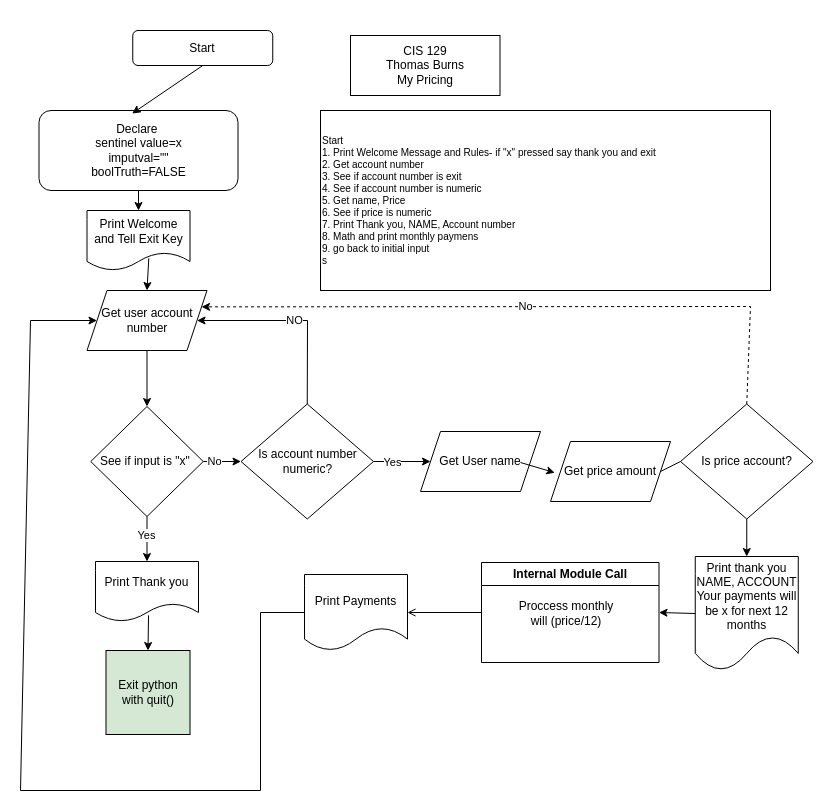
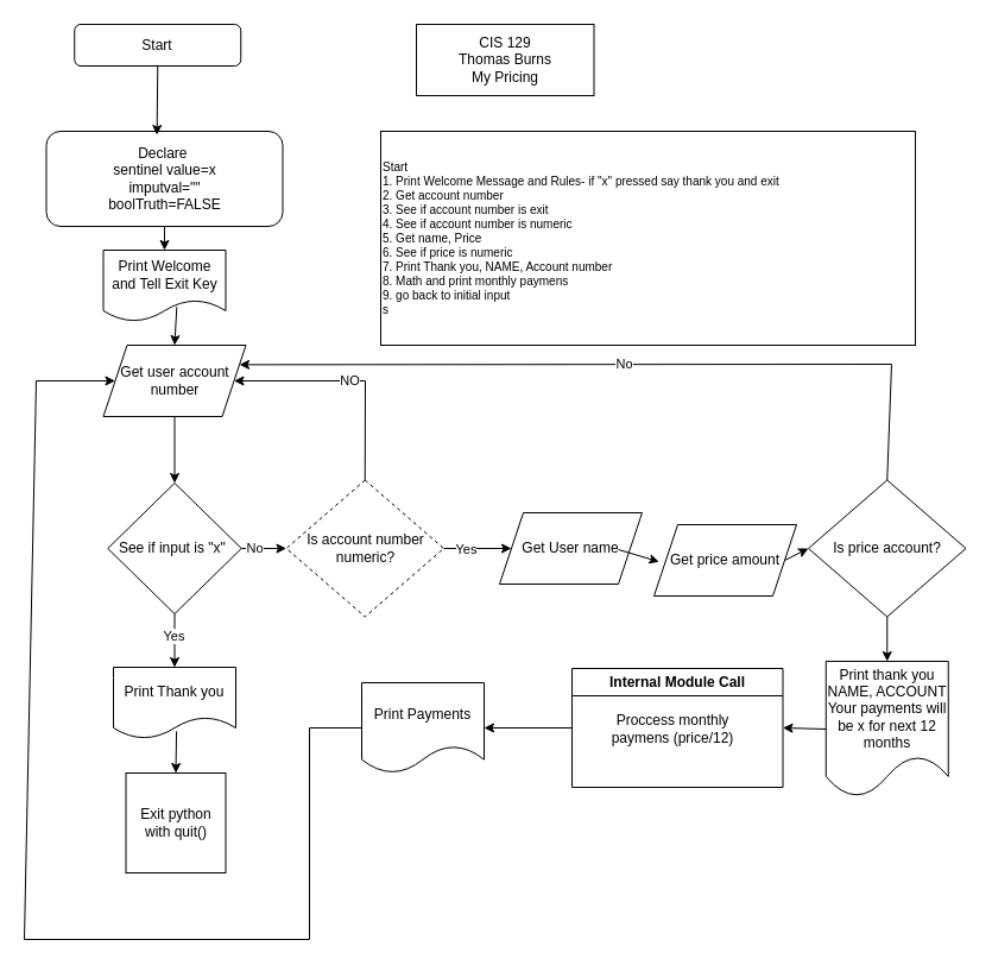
  <mxCell id="0" />
  <mxCell id="1" parent="0" />
- <mxCell id="2" value="Start" style="rounded=1;whiteSpace=wrap;html=1;fontSize=12;glass=0;strokeWidth=1;shadow=0;" parent="1" vertex="1"><mxGeometry x="132.25" y="30" width="140" height="35" as="geometry" /></mxCell>
+ <mxCell id="2" value="Start" style="rounded=1;whiteSpace=wrap;html=1;fontSize=12;glass=0;strokeWidth=1;shadow=0;" parent="1" vertex="1"><mxGeometry x="62.25" y="20" width="140" height="35" as="geometry" /></mxCell>
  <mxCell id="3" value="" style="endArrow=classic;html=1;rounded=0;exitX=0.6;exitY=0.796;exitDx=0;exitDy=0;exitPerimeter=0;entryX=0.5;entryY=0;entryDx=0;entryDy=0;" parent="1" source="7" target="11" edge="1"><mxGeometry width="50" height="50" relative="1" as="geometry"><mxPoint x="150.4" y="380" as="sourcePoint" /><mxPoint x="148" y="300" as="targetPoint" /></mxGeometry></mxCell>
  <mxCell id="4" value="&lt;div style=&quot;border-color: var(--border-color); font-size: 10px;&quot;&gt;&lt;div style=&quot;border-color: var(--border-color);&quot;&gt;Start&lt;/div&gt;&lt;div style=&quot;border-color: var(--border-color);&quot;&gt;1. Print Welcome Message and Rules- if &quot;x&quot; pressed say thank you and exit&lt;/div&gt;&lt;div style=&quot;border-color: var(--border-color);&quot;&gt;2. Get account number&lt;/div&gt;&lt;div style=&quot;border-color: var(--border-color);&quot;&gt;3. See if account number is exit&lt;/div&gt;&lt;div style=&quot;border-color: var(--border-color);&quot;&gt;4. See if account number is numeric&lt;/div&gt;&lt;div style=&quot;border-color: var(--border-color);&quot;&gt;5. Get name, Price&lt;/div&gt;&lt;div style=&quot;border-color: var(--border-color);&quot;&gt;6. See if price is numeric&lt;/div&gt;&lt;div style=&quot;border-color: var(--border-color);&quot;&gt;7. Print Thank you, NAME, Account number&lt;/div&gt;&lt;div style=&quot;border-color: var(--border-color);&quot;&gt;8. Math and print monthly paymens&lt;/div&gt;&lt;div style=&quot;border-color: var(--border-color);&quot;&gt;9. go back to initial input&lt;/div&gt;&lt;div style=&quot;border-color: var(--border-color);&quot;&gt;s&lt;/div&gt;&lt;/div&gt;" style="rounded=0;whiteSpace=wrap;html=1;align=left;fontSize=10;" parent="1" vertex="1"><mxGeometry x="320" y="110" width="450" height="180" as="geometry" /></mxCell>
- <mxCell id="5" value="CIS 129&lt;br style=&quot;border-color: var(--border-color);&quot;&gt;Thomas Burns&lt;br&gt;My Pricing" style="rounded=0;whiteSpace=wrap;html=1;" parent="1" vertex="1"><mxGeometry x="350" y="35" width="149.5" height="60" as="geometry" /></mxCell>
+ <mxCell id="5" value="CIS 129&lt;br style=&quot;border-color: var(--border-color);&quot;&gt;Thomas Burns&lt;br&gt;My Pricing" style="rounded=0;whiteSpace=wrap;html=1;" parent="1" vertex="1"><mxGeometry x="350" y="20" width="149.5" height="60" as="geometry" /></mxCell>
  <mxCell id="6" value="Declare&amp;nbsp;&lt;br&gt;sentinel value=x&lt;br&gt;imputval=&quot;&quot;&lt;br&gt;boolTruth=FALSE" style="rounded=1;whiteSpace=wrap;html=1;" parent="1" vertex="1"><mxGeometry x="38.5" y="110" width="199" height="80" as="geometry" /></mxCell>
  <mxCell id="7" value="Print Welcome and Tell Exit Key" style="shape=document;whiteSpace=wrap;html=1;boundedLbl=1;" parent="1" vertex="1"><mxGeometry x="86.5" y="210" width="103" height="60" as="geometry" /></mxCell>
- <mxCell id="8" value="Exit python with quit()" style="whiteSpace=wrap;html=1;aspect=fixed;fillColor=#d5e8d4;" parent="1" vertex="1"><mxGeometry x="105.5" y="650" width="84" height="84" as="geometry" /></mxCell>
+ <mxCell id="8" value="Exit python with quit()" style="whiteSpace=wrap;html=1;aspect=fixed;" parent="1" vertex="1"><mxGeometry x="105.5" y="650" width="84" height="84" as="geometry" /></mxCell>
  <mxCell id="9" value="" style="endArrow=classic;html=1;rounded=0;entryX=0.5;entryY=0;entryDx=0;entryDy=0;exitX=0.5;exitY=1;exitDx=0;exitDy=0;" parent="1" source="6" target="7" edge="1"><mxGeometry width="50" height="50" relative="1" as="geometry"><mxPoint x="-47" y="320" as="sourcePoint" /><mxPoint x="3" y="270" as="targetPoint" /></mxGeometry></mxCell>
  <mxCell id="10" value="" style="endArrow=classic;html=1;rounded=0;exitX=0.5;exitY=1;exitDx=0;exitDy=0;entryX=0.468;entryY=0.038;entryDx=0;entryDy=0;entryPerimeter=0;" parent="1" source="2" target="6" edge="1"><mxGeometry width="50" height="50" relative="1" as="geometry"><mxPoint x="125" y="157" as="sourcePoint" /><mxPoint x="393" y="330" as="targetPoint" /></mxGeometry></mxCell>
  <mxCell id="11" value="Get user account number" style="shape=parallelogram;perimeter=parallelogramPerimeter;whiteSpace=wrap;html=1;fixedSize=1;" vertex="1" parent="1"><mxGeometry x="86.5" y="290" width="120" height="60" as="geometry" /></mxCell>
  <mxCell id="12" value="See if input is &quot;x&quot;&amp;nbsp;" style="rhombus;whiteSpace=wrap;html=1;" vertex="1" parent="1"><mxGeometry x="90.25" y="406" width="112.5" height="110" as="geometry" /></mxCell>
  <mxCell id="13" value="Print Thank you" style="shape=document;whiteSpace=wrap;html=1;boundedLbl=1;" vertex="1" parent="1"><mxGeometry x="95" y="561" width="103" height="60" as="geometry" /></mxCell>
  <mxCell id="14" value="" style="endArrow=classic;html=1;rounded=0;exitX=0.5;exitY=1;exitDx=0;exitDy=0;entryX=0.5;entryY=0;entryDx=0;entryDy=0;" edge="1" parent="1" source="12" target="13"><mxGeometry width="50" height="50" relative="1" as="geometry"><mxPoint x="360" y="570" as="sourcePoint" /><mxPoint x="410" y="520" as="targetPoint" /></mxGeometry></mxCell>
  <mxCell id="15" value="Yes" style="edgeLabel;html=1;align=center;verticalAlign=middle;resizable=0;points=[];" vertex="1" connectable="0" parent="14"><mxGeometry x="-0.216" y="-1" relative="1" as="geometry"><mxPoint as="offset" /></mxGeometry></mxCell>
  <mxCell id="16" value="" style="endArrow=classic;html=1;rounded=0;exitX=0.515;exitY=0.897;exitDx=0;exitDy=0;entryX=0.5;entryY=0;entryDx=0;entryDy=0;exitPerimeter=0;" edge="1" parent="1" source="13" target="8"><mxGeometry width="50" height="50" relative="1" as="geometry"><mxPoint x="182.25" y="461" as="sourcePoint" /><mxPoint x="156.25" y="571" as="targetPoint" /></mxGeometry></mxCell>
  <mxCell id="17" value="Get User name" style="shape=parallelogram;perimeter=parallelogramPerimeter;whiteSpace=wrap;html=1;fixedSize=1;" vertex="1" parent="1"><mxGeometry x="420" y="431" width="120" height="60" as="geometry" /></mxCell>
  <mxCell id="18" value="Get price amount" style="shape=parallelogram;perimeter=parallelogramPerimeter;whiteSpace=wrap;html=1;fixedSize=1;" vertex="1" parent="1"><mxGeometry x="550" y="441" width="120" height="60" as="geometry" /></mxCell>
  <mxCell id="19" value="" style="endArrow=classic;html=1;rounded=0;exitX=0.5;exitY=1;exitDx=0;exitDy=0;entryX=0.5;entryY=0;entryDx=0;entryDy=0;" edge="1" parent="1" source="11" target="12"><mxGeometry width="50" height="50" relative="1" as="geometry"><mxPoint x="360" y="570" as="sourcePoint" /><mxPoint x="410" y="520" as="targetPoint" /></mxGeometry></mxCell>
  <mxCell id="20" value="" style="endArrow=classic;html=1;rounded=0;entryX=0.036;entryY=0.52;entryDx=0;entryDy=0;entryPerimeter=0;" edge="1" parent="1" target="18"><mxGeometry width="50" height="50" relative="1" as="geometry"><mxPoint x="520" y="462" as="sourcePoint" /><mxPoint x="430" y="471" as="targetPoint" /></mxGeometry></mxCell>
- <mxCell id="21" value="Is account number numeric?" style="rhombus;whiteSpace=wrap;html=1;" vertex="1" parent="1"><mxGeometry x="240.51" y="403.5" width="132.5" height="115" as="geometry" /></mxCell>
+ <mxCell id="21" value="Is account number numeric?" style="rhombus;whiteSpace=wrap;html=1;dashed=1;" vertex="1" parent="1"><mxGeometry x="240.51" y="403.5" width="132.5" height="115" as="geometry" /></mxCell>
  <mxCell id="22" value="NO" style="endArrow=classic;html=1;rounded=0;entryX=1;entryY=0.5;entryDx=0;entryDy=0;exitX=0.5;exitY=0;exitDx=0;exitDy=0;" edge="1" parent="1" source="21" target="11"><mxGeometry width="50" height="50" relative="1" as="geometry"><mxPoint x="280" y="400" as="sourcePoint" /><mxPoint x="410" y="430" as="targetPoint" /><Array as="points"><mxPoint x="307" y="320" /></Array></mxGeometry></mxCell>
  <mxCell id="23" value="" style="endArrow=classic;html=1;rounded=0;exitX=1;exitY=0.5;exitDx=0;exitDy=0;entryX=0;entryY=0.5;entryDx=0;entryDy=0;" edge="1" parent="1" source="12" target="21"><mxGeometry width="50" height="50" relative="1" as="geometry"><mxPoint x="360" y="480" as="sourcePoint" /><mxPoint x="410" y="430" as="targetPoint" /></mxGeometry></mxCell>
  <mxCell id="24" value="No" style="edgeLabel;html=1;align=center;verticalAlign=middle;resizable=0;points=[];" vertex="1" connectable="0" parent="23"><mxGeometry x="-0.413" y="1" relative="1" as="geometry"><mxPoint as="offset" /></mxGeometry></mxCell>
  <mxCell id="25" value="" style="endArrow=classic;html=1;rounded=0;exitX=1;exitY=0.5;exitDx=0;exitDy=0;" edge="1" parent="1" source="21" target="17"><mxGeometry width="50" height="50" relative="1" as="geometry"><mxPoint x="490" y="720" as="sourcePoint" /><mxPoint x="540" y="670" as="targetPoint" /></mxGeometry></mxCell>
  <mxCell id="26" value="Yes" style="edgeLabel;html=1;align=center;verticalAlign=middle;resizable=0;points=[];" vertex="1" connectable="0" parent="25"><mxGeometry x="-0.361" relative="1" as="geometry"><mxPoint as="offset" /></mxGeometry></mxCell>
  <mxCell id="27" value="Is price account?" style="rhombus;whiteSpace=wrap;html=1;" vertex="1" parent="1"><mxGeometry x="680" y="403.5" width="132.5" height="115" as="geometry" /></mxCell>
- <mxCell id="28" value="" style="endArrow=none;html=1;rounded=0;exitX=1;exitY=0.5;exitDx=0;exitDy=0;entryX=0;entryY=0.5;entryDx=0;entryDy=0;" edge="1" parent="1" source="18" target="27"><mxGeometry width="50" height="50" relative="1" as="geometry"><mxPoint x="290" y="640" as="sourcePoint" /><mxPoint x="340" y="590" as="targetPoint" /></mxGeometry></mxCell>
- <mxCell id="29" value="No" style="endArrow=classic;html=1;rounded=0;exitX=0.5;exitY=0;exitDx=0;exitDy=0;entryX=1;entryY=0.25;entryDx=0;entryDy=0;dashed=1;" edge="1" parent="1" source="27" target="11"><mxGeometry width="50" height="50" relative="1" as="geometry"><mxPoint x="720" y="570" as="sourcePoint" /><mxPoint x="770" y="520" as="targetPoint" /><Array as="points"><mxPoint x="750" y="306" /></Array></mxGeometry></mxCell>
+ <mxCell id="28" value="" style="endArrow=classic;html=1;rounded=0;exitX=1;exitY=0.5;exitDx=0;exitDy=0;entryX=0;entryY=0.5;entryDx=0;entryDy=0;" edge="1" parent="1" source="18" target="27"><mxGeometry width="50" height="50" relative="1" as="geometry"><mxPoint x="290" y="640" as="sourcePoint" /><mxPoint x="340" y="590" as="targetPoint" /></mxGeometry></mxCell>
+ <mxCell id="29" value="No" style="endArrow=classic;html=1;rounded=0;exitX=0.5;exitY=0;exitDx=0;exitDy=0;entryX=1;entryY=0.25;entryDx=0;entryDy=0;" edge="1" parent="1" source="27" target="11"><mxGeometry width="50" height="50" relative="1" as="geometry"><mxPoint x="720" y="570" as="sourcePoint" /><mxPoint x="770" y="520" as="targetPoint" /><Array as="points"><mxPoint x="750" y="306" /></Array></mxGeometry></mxCell>
  <mxCell id="30" value="Print thank you NAME, ACCOUNT Your payments will be x for next 12 months" style="shape=document;whiteSpace=wrap;html=1;boundedLbl=1;" vertex="1" parent="1"><mxGeometry x="694.75" y="556" width="103" height="114" as="geometry" /></mxCell>
  <mxCell id="31" value="" style="endArrow=classic;html=1;rounded=0;exitX=0.5;exitY=1;exitDx=0;exitDy=0;entryX=0.5;entryY=0;entryDx=0;entryDy=0;" edge="1" parent="1" source="27" target="30"><mxGeometry width="50" height="50" relative="1" as="geometry"><mxPoint x="480" y="670" as="sourcePoint" /><mxPoint x="530" y="620" as="targetPoint" /></mxGeometry></mxCell>
  <mxCell id="32" value="Internal Module Call" style="swimlane;whiteSpace=wrap;html=1;" vertex="1" parent="1"><mxGeometry x="481" y="562" width="177.5" height="100" as="geometry" /></mxCell>
- <mxCell id="33" value="Proccess monthly will (price/12)" style="text;html=1;strokeColor=none;fillColor=none;align=center;verticalAlign=middle;whiteSpace=wrap;rounded=0;" vertex="1" parent="32"><mxGeometry x="30" y="31" width="110" height="39" as="geometry" /></mxCell>
+ <mxCell id="33" value="Proccess monthly paymens (price/12)" style="text;html=1;strokeColor=none;fillColor=none;align=center;verticalAlign=middle;whiteSpace=wrap;rounded=0;" vertex="1" parent="32"><mxGeometry x="30" y="31" width="110" height="39" as="geometry" /></mxCell>
  <mxCell id="34" value="Print Payments" style="shape=document;whiteSpace=wrap;html=1;boundedLbl=1;" vertex="1" parent="1"><mxGeometry x="304" y="574" width="103" height="76" as="geometry" /></mxCell>
  <mxCell id="35" value="" style="endArrow=classic;html=1;rounded=0;entryX=1;entryY=0.5;entryDx=0;entryDy=0;exitX=0;exitY=0.5;exitDx=0;exitDy=0;" edge="1" parent="1" source="30" target="32"><mxGeometry width="50" height="50" relative="1" as="geometry"><mxPoint x="690" y="880" as="sourcePoint" /><mxPoint x="740" y="830" as="targetPoint" /></mxGeometry></mxCell>
- <mxCell id="36" value="" style="endArrow=open;html=1;rounded=0;entryX=1;entryY=0.5;entryDx=0;entryDy=0;exitX=0;exitY=0.5;exitDx=0;exitDy=0;" edge="1" parent="1" source="32" target="34"><mxGeometry width="50" height="50" relative="1" as="geometry"><mxPoint x="410" y="820" as="sourcePoint" /><mxPoint x="460" y="770" as="targetPoint" /></mxGeometry></mxCell>
+ <mxCell id="36" value="" style="endArrow=classic;html=1;rounded=0;entryX=1;entryY=0.5;entryDx=0;entryDy=0;exitX=0;exitY=0.5;exitDx=0;exitDy=0;" edge="1" parent="1" source="32" target="34"><mxGeometry width="50" height="50" relative="1" as="geometry"><mxPoint x="410" y="820" as="sourcePoint" /><mxPoint x="460" y="770" as="targetPoint" /></mxGeometry></mxCell>
  <mxCell id="37" value="" style="endArrow=classic;html=1;rounded=0;exitX=0;exitY=0.5;exitDx=0;exitDy=0;entryX=0;entryY=0.5;entryDx=0;entryDy=0;" edge="1" parent="1" source="34" target="11"><mxGeometry width="50" height="50" relative="1" as="geometry"><mxPoint x="350" y="870" as="sourcePoint" /><mxPoint x="400" y="820" as="targetPoint" /><Array as="points"><mxPoint x="260" y="612" /><mxPoint x="260" y="790" /><mxPoint x="20" y="790" /><mxPoint x="30" y="320" /></Array></mxGeometry></mxCell>
